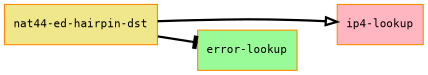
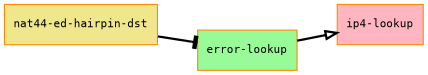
  digraph {
    fontname="DejaVu Sans Mono"
    rankdir=LR
    node [color=darkorange fontcolor=black fontname="DejaVu Sans Mono" fontsize=10 shape=box style=filled]
    edge [fontname="DejaVu Sans Mono" fontsize=8 style=bold]
    "nat44-ed-hairpin-dst" [fillcolor=khaki]
    "ip4-lookup" [fillcolor=lightpink]
    n3 [fillcolor=palegreen label="error-lookup"]
-   "nat44-ed-hairpin-dst" -> "ip4-lookup" [arrowhead=onormal]
+   n3 -> "ip4-lookup" [arrowhead=onormal]
    "nat44-ed-hairpin-dst" -> n3 [arrowhead=tee]
  }
